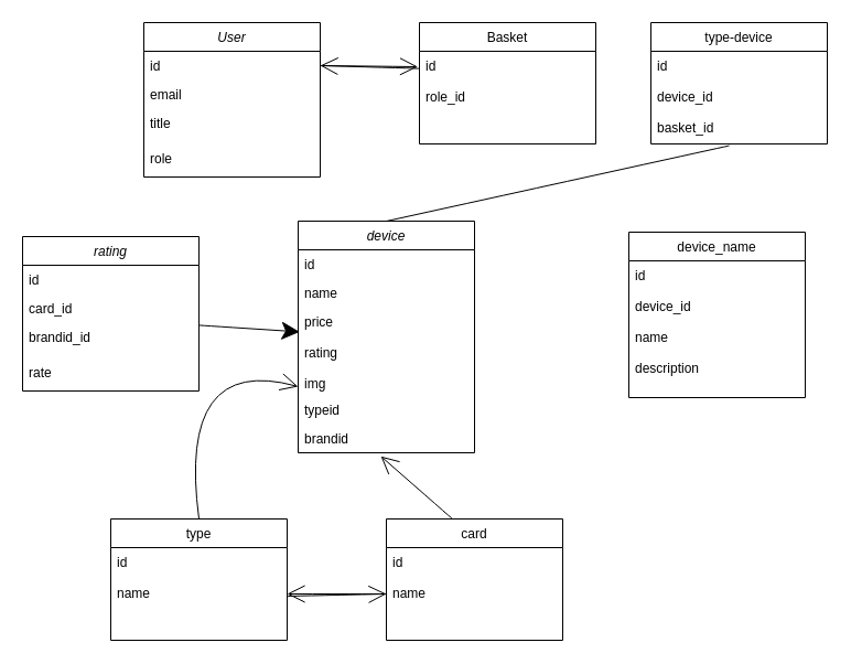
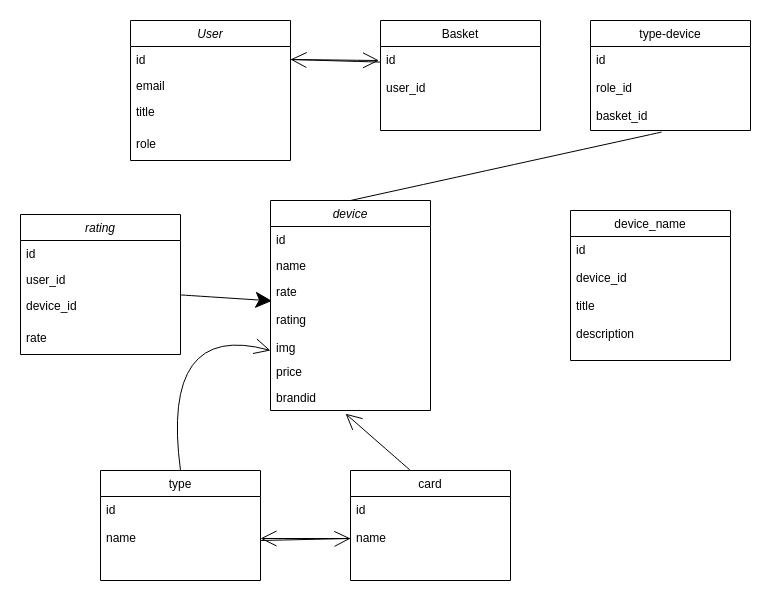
  <mxCell id="0" />
  <mxCell id="1" parent="0" />
  <mxCell id="2" value="User" style="swimlane;fontStyle=2;align=center;verticalAlign=top;childLayout=stackLayout;horizontal=1;startSize=26;horizontalStack=0;resizeParent=1;resizeLast=0;collapsible=1;marginBottom=0;rounded=0;shadow=0;strokeWidth=1;" parent="1" vertex="1"><mxGeometry x="130" y="20" width="160" height="140" as="geometry"><mxRectangle x="220" y="120" width="160" height="26" as="alternateBounds" /></mxGeometry></mxCell>
  <mxCell id="3" value="id" style="text;align=left;verticalAlign=top;spacingLeft=4;spacingRight=4;overflow=hidden;rotatable=0;points=[[0,0.5],[1,0.5]];portConstraint=eastwest;" parent="2" vertex="1"><mxGeometry y="26" width="160" height="26" as="geometry" /></mxCell>
  <mxCell id="4" value="email" style="text;align=left;verticalAlign=top;spacingLeft=4;spacingRight=4;overflow=hidden;rotatable=0;points=[[0,0.5],[1,0.5]];portConstraint=eastwest;rounded=0;shadow=0;html=0;" parent="2" vertex="1"><mxGeometry y="52" width="160" height="26" as="geometry" /></mxCell>
  <mxCell id="5" value="title" style="text;align=left;verticalAlign=top;spacingLeft=4;spacingRight=4;overflow=hidden;rotatable=0;points=[[0,0.5],[1,0.5]];portConstraint=eastwest;rounded=0;shadow=0;html=0;" parent="2" vertex="1"><mxGeometry y="78" width="160" height="32" as="geometry" /></mxCell>
  <mxCell id="6" value="role" style="text;align=left;verticalAlign=top;spacingLeft=4;spacingRight=4;overflow=hidden;rotatable=0;points=[[0,0.5],[1,0.5]];portConstraint=eastwest;" parent="2" vertex="1"><mxGeometry y="110" width="160" height="26" as="geometry" /></mxCell>
  <mxCell id="7" value="Basket" style="swimlane;fontStyle=0;align=center;verticalAlign=top;childLayout=stackLayout;horizontal=1;startSize=26;horizontalStack=0;resizeParent=1;resizeLast=0;collapsible=1;marginBottom=0;rounded=0;shadow=0;strokeWidth=1;" parent="1" vertex="1"><mxGeometry x="380" y="20" width="160" height="110" as="geometry"><mxRectangle x="340" y="380" width="170" height="26" as="alternateBounds" /></mxGeometry></mxCell>
- <mxCell id="8" value="id&#10;&#10;role_id" style="text;align=left;verticalAlign=top;spacingLeft=4;spacingRight=4;overflow=hidden;rotatable=0;points=[[0,0.5],[1,0.5]];portConstraint=eastwest;" parent="7" vertex="1"><mxGeometry y="26" width="160" height="84" as="geometry" /></mxCell>
+ <mxCell id="8" value="id&#10;&#10;user_id" style="text;align=left;verticalAlign=top;spacingLeft=4;spacingRight=4;overflow=hidden;rotatable=0;points=[[0,0.5],[1,0.5]];portConstraint=eastwest;" parent="7" vertex="1"><mxGeometry y="26" width="160" height="84" as="geometry" /></mxCell>
  <mxCell id="9" style="edgeStyle=none;curved=1;rounded=0;orthogonalLoop=1;jettySize=auto;html=1;endArrow=open;startSize=14;endSize=14;sourcePerimeterSpacing=8;targetPerimeterSpacing=8;exitX=1;exitY=0.5;exitDx=0;exitDy=0;entryX=-0.009;entryY=0.167;entryDx=0;entryDy=0;entryPerimeter=0;" parent="1" source="3" target="8" edge="1"><mxGeometry relative="1" as="geometry" /></mxCell>
  <mxCell id="10" value="device" style="swimlane;fontStyle=2;align=center;verticalAlign=top;childLayout=stackLayout;horizontal=1;startSize=26;horizontalStack=0;resizeParent=1;resizeLast=0;collapsible=1;marginBottom=0;rounded=0;shadow=0;strokeWidth=1;" parent="1" vertex="1"><mxGeometry x="270" y="200" width="160" height="210" as="geometry"><mxRectangle x="220" y="120" width="160" height="26" as="alternateBounds" /></mxGeometry></mxCell>
  <mxCell id="11" value="id" style="text;align=left;verticalAlign=top;spacingLeft=4;spacingRight=4;overflow=hidden;rotatable=0;points=[[0,0.5],[1,0.5]];portConstraint=eastwest;" parent="10" vertex="1"><mxGeometry y="26" width="160" height="26" as="geometry" /></mxCell>
  <mxCell id="12" value="name" style="text;align=left;verticalAlign=top;spacingLeft=4;spacingRight=4;overflow=hidden;rotatable=0;points=[[0,0.5],[1,0.5]];portConstraint=eastwest;rounded=0;shadow=0;html=0;" parent="10" vertex="1"><mxGeometry y="52" width="160" height="26" as="geometry" /></mxCell>
- <mxCell id="13" value="price&#10;&#10;rating&#10;&#10;img" style="text;align=left;verticalAlign=top;spacingLeft=4;spacingRight=4;overflow=hidden;rotatable=0;points=[[0,0.5],[1,0.5]];portConstraint=eastwest;rounded=0;shadow=0;html=0;" parent="10" vertex="1"><mxGeometry y="78" width="160" height="80" as="geometry" /></mxCell>
- <mxCell id="14" value="typeid" style="text;align=left;verticalAlign=top;spacingLeft=4;spacingRight=4;overflow=hidden;rotatable=0;points=[[0,0.5],[1,0.5]];portConstraint=eastwest;rounded=0;shadow=0;html=0;" parent="10" vertex="1"><mxGeometry y="158" width="160" height="26" as="geometry" /></mxCell>
+ <mxCell id="13" value="rate&#10;&#10;rating&#10;&#10;img" style="text;align=left;verticalAlign=top;spacingLeft=4;spacingRight=4;overflow=hidden;rotatable=0;points=[[0,0.5],[1,0.5]];portConstraint=eastwest;rounded=0;shadow=0;html=0;" parent="10" vertex="1"><mxGeometry y="78" width="160" height="80" as="geometry" /></mxCell>
+ <mxCell id="14" value="price" style="text;align=left;verticalAlign=top;spacingLeft=4;spacingRight=4;overflow=hidden;rotatable=0;points=[[0,0.5],[1,0.5]];portConstraint=eastwest;rounded=0;shadow=0;html=0;" parent="10" vertex="1"><mxGeometry y="158" width="160" height="26" as="geometry" /></mxCell>
  <mxCell id="15" value="brandid" style="text;align=left;verticalAlign=top;spacingLeft=4;spacingRight=4;overflow=hidden;rotatable=0;points=[[0,0.5],[1,0.5]];portConstraint=eastwest;rounded=0;shadow=0;html=0;" parent="10" vertex="1"><mxGeometry y="184" width="160" height="26" as="geometry" /></mxCell>
  <mxCell id="16" value="type" style="swimlane;fontStyle=0;align=center;verticalAlign=top;childLayout=stackLayout;horizontal=1;startSize=26;horizontalStack=0;resizeParent=1;resizeLast=0;collapsible=1;marginBottom=0;rounded=0;shadow=0;strokeWidth=1;" parent="1" vertex="1"><mxGeometry x="100" y="470" width="160" height="110" as="geometry"><mxRectangle x="340" y="380" width="170" height="26" as="alternateBounds" /></mxGeometry></mxCell>
  <mxCell id="17" value="id&#10;&#10;name" style="text;align=left;verticalAlign=top;spacingLeft=4;spacingRight=4;overflow=hidden;rotatable=0;points=[[0,0.5],[1,0.5]];portConstraint=eastwest;" parent="16" vertex="1"><mxGeometry y="26" width="160" height="84" as="geometry" /></mxCell>
  <mxCell id="18" value="card" style="swimlane;fontStyle=0;align=center;verticalAlign=top;childLayout=stackLayout;horizontal=1;startSize=26;horizontalStack=0;resizeParent=1;resizeLast=0;collapsible=1;marginBottom=0;rounded=0;shadow=0;strokeWidth=1;" parent="1" vertex="1"><mxGeometry x="350" y="470" width="160" height="110" as="geometry"><mxRectangle x="340" y="380" width="170" height="26" as="alternateBounds" /></mxGeometry></mxCell>
  <mxCell id="19" value="" style="edgeStyle=none;orthogonalLoop=1;jettySize=auto;html=1;rounded=0;endArrow=open;startSize=14;endSize=14;sourcePerimeterSpacing=8;targetPerimeterSpacing=8;curved=1;entryX=0.469;entryY=1.123;entryDx=0;entryDy=0;entryPerimeter=0;" parent="18" target="15" edge="1"><mxGeometry width="120" relative="1" as="geometry"><mxPoint x="60" as="sourcePoint" /><mxPoint x="180" as="targetPoint" /><Array as="points" /></mxGeometry></mxCell>
  <mxCell id="20" value="id&#10;&#10;name" style="text;align=left;verticalAlign=top;spacingLeft=4;spacingRight=4;overflow=hidden;rotatable=0;points=[[0,0.5],[1,0.5]];portConstraint=eastwest;" parent="18" vertex="1"><mxGeometry y="26" width="160" height="84" as="geometry" /></mxCell>
  <mxCell id="21" value="" style="edgeStyle=none;orthogonalLoop=1;jettySize=auto;html=1;rounded=0;endArrow=open;startSize=14;endSize=14;sourcePerimeterSpacing=8;targetPerimeterSpacing=8;curved=1;exitX=0.5;exitY=0;exitDx=0;exitDy=0;" parent="1" source="16" edge="1"><mxGeometry width="120" relative="1" as="geometry"><mxPoint x="190" y="450" as="sourcePoint" /><mxPoint x="270" y="350" as="targetPoint" /><Array as="points"><mxPoint x="160" y="320" /></Array></mxGeometry></mxCell>
  <mxCell id="22" value="" style="edgeStyle=none;orthogonalLoop=1;jettySize=auto;html=1;rounded=0;endArrow=open;startSize=14;endSize=14;sourcePerimeterSpacing=8;targetPerimeterSpacing=8;curved=1;entryX=0;entryY=0.5;entryDx=0;entryDy=0;" parent="1" target="20" edge="1"><mxGeometry width="120" relative="1" as="geometry"><mxPoint x="260" y="540" as="sourcePoint" /><mxPoint x="380" y="540" as="targetPoint" /><Array as="points" /></mxGeometry></mxCell>
  <mxCell id="23" value="" style="edgeStyle=none;orthogonalLoop=1;jettySize=auto;html=1;rounded=0;endArrow=open;startSize=14;endSize=14;sourcePerimeterSpacing=8;targetPerimeterSpacing=8;curved=1;exitX=0;exitY=0.5;exitDx=0;exitDy=0;entryX=1;entryY=0.5;entryDx=0;entryDy=0;" parent="1" source="20" target="17" edge="1"><mxGeometry width="120" relative="1" as="geometry"><mxPoint x="340" y="310" as="sourcePoint" /><mxPoint x="460" y="310" as="targetPoint" /><Array as="points" /></mxGeometry></mxCell>
  <mxCell id="24" value="device_name" style="swimlane;fontStyle=0;align=center;verticalAlign=top;childLayout=stackLayout;horizontal=1;startSize=26;horizontalStack=0;resizeParent=1;resizeLast=0;collapsible=1;marginBottom=0;rounded=0;shadow=0;strokeWidth=1;" parent="1" vertex="1"><mxGeometry x="570" y="210" width="160" height="150" as="geometry"><mxRectangle x="340" y="380" width="170" height="26" as="alternateBounds" /></mxGeometry></mxCell>
- <mxCell id="25" value="id&#10;&#10;device_id&#10;&#10;name&#10;&#10;description" style="text;align=left;verticalAlign=top;spacingLeft=4;spacingRight=4;overflow=hidden;rotatable=0;points=[[0,0.5],[1,0.5]];portConstraint=eastwest;" parent="24" vertex="1"><mxGeometry y="26" width="160" height="124" as="geometry" /></mxCell>
+ <mxCell id="25" value="id&#10;&#10;device_id&#10;&#10;title&#10;&#10;description" style="text;align=left;verticalAlign=top;spacingLeft=4;spacingRight=4;overflow=hidden;rotatable=0;points=[[0,0.5],[1,0.5]];portConstraint=eastwest;" parent="24" vertex="1"><mxGeometry y="26" width="160" height="124" as="geometry" /></mxCell>
  <mxCell id="26" value="" style="edgeStyle=none;orthogonalLoop=1;jettySize=auto;html=1;rounded=0;endArrow=open;startSize=14;endSize=14;sourcePerimeterSpacing=8;targetPerimeterSpacing=8;curved=1;entryX=1;entryY=0.5;entryDx=0;entryDy=0;exitX=0.001;exitY=0.186;exitDx=0;exitDy=0;exitPerimeter=0;" parent="1" source="8" target="3" edge="1"><mxGeometry width="120" relative="1" as="geometry"><mxPoint x="320" y="120" as="sourcePoint" /><mxPoint x="440" y="120" as="targetPoint" /><Array as="points" /></mxGeometry></mxCell>
  <mxCell id="27" value="type-device" style="swimlane;fontStyle=0;align=center;verticalAlign=top;childLayout=stackLayout;horizontal=1;startSize=26;horizontalStack=0;resizeParent=1;resizeLast=0;collapsible=1;marginBottom=0;rounded=0;shadow=0;strokeWidth=1;" parent="1" vertex="1"><mxGeometry x="590" y="20" width="160" height="110" as="geometry"><mxRectangle x="340" y="380" width="170" height="26" as="alternateBounds" /></mxGeometry></mxCell>
- <mxCell id="28" value="id&#10;&#10;device_id&#10;&#10;basket_id" style="text;align=left;verticalAlign=top;spacingLeft=4;spacingRight=4;overflow=hidden;rotatable=0;points=[[0,0.5],[1,0.5]];portConstraint=eastwest;" parent="27" vertex="1"><mxGeometry y="26" width="160" height="84" as="geometry" /></mxCell>
+ <mxCell id="28" value="id&#10;&#10;role_id&#10;&#10;basket_id" style="text;align=left;verticalAlign=top;spacingLeft=4;spacingRight=4;overflow=hidden;rotatable=0;points=[[0,0.5],[1,0.5]];portConstraint=eastwest;" parent="27" vertex="1"><mxGeometry y="26" width="160" height="84" as="geometry" /></mxCell>
  <mxCell id="29" value="" style="edgeStyle=none;orthogonalLoop=1;jettySize=auto;html=1;rounded=0;endArrow=none;startSize=14;endSize=14;sourcePerimeterSpacing=8;targetPerimeterSpacing=8;curved=1;exitX=0.444;exitY=1.019;exitDx=0;exitDy=0;exitPerimeter=0;entryX=0.5;entryY=0;entryDx=0;entryDy=0;" parent="1" source="28" target="10" edge="1"><mxGeometry width="120" relative="1" as="geometry"><mxPoint x="440" y="310" as="sourcePoint" /><mxPoint x="560" y="310" as="targetPoint" /><Array as="points" /></mxGeometry></mxCell>
  <mxCell id="30" value="" style="edgeStyle=none;orthogonalLoop=1;jettySize=auto;html=1;rounded=0;endArrow=classic;startSize=14;endSize=14;sourcePerimeterSpacing=8;targetPerimeterSpacing=8;curved=1;exitX=1;exitY=0.075;exitDx=0;exitDy=0;exitPerimeter=0;entryX=0.009;entryY=0.28;entryDx=0;entryDy=0;entryPerimeter=0;" parent="1" source="34" target="13" edge="1"><mxGeometry width="120" relative="1" as="geometry"><mxPoint x="203.04" y="285.992" as="sourcePoint" /><mxPoint x="390" y="300" as="targetPoint" /><Array as="points" /></mxGeometry></mxCell>
  <mxCell id="31" value="rating" style="swimlane;fontStyle=2;align=center;verticalAlign=top;childLayout=stackLayout;horizontal=1;startSize=26;horizontalStack=0;resizeParent=1;resizeLast=0;collapsible=1;marginBottom=0;rounded=0;shadow=0;strokeWidth=1;" parent="1" vertex="1"><mxGeometry x="20" y="214" width="160" height="140" as="geometry"><mxRectangle x="220" y="120" width="160" height="26" as="alternateBounds" /></mxGeometry></mxCell>
  <mxCell id="32" value="id" style="text;align=left;verticalAlign=top;spacingLeft=4;spacingRight=4;overflow=hidden;rotatable=0;points=[[0,0.5],[1,0.5]];portConstraint=eastwest;" parent="31" vertex="1"><mxGeometry y="26" width="160" height="26" as="geometry" /></mxCell>
- <mxCell id="33" value="card_id" style="text;align=left;verticalAlign=top;spacingLeft=4;spacingRight=4;overflow=hidden;rotatable=0;points=[[0,0.5],[1,0.5]];portConstraint=eastwest;rounded=0;shadow=0;html=0;" parent="31" vertex="1"><mxGeometry y="52" width="160" height="26" as="geometry" /></mxCell>
- <mxCell id="34" value="brandid_id" style="text;align=left;verticalAlign=top;spacingLeft=4;spacingRight=4;overflow=hidden;rotatable=0;points=[[0,0.5],[1,0.5]];portConstraint=eastwest;rounded=0;shadow=0;html=0;" parent="31" vertex="1"><mxGeometry y="78" width="160" height="32" as="geometry" /></mxCell>
+ <mxCell id="33" value="user_id" style="text;align=left;verticalAlign=top;spacingLeft=4;spacingRight=4;overflow=hidden;rotatable=0;points=[[0,0.5],[1,0.5]];portConstraint=eastwest;rounded=0;shadow=0;html=0;" parent="31" vertex="1"><mxGeometry y="52" width="160" height="26" as="geometry" /></mxCell>
+ <mxCell id="34" value="device_id" style="text;align=left;verticalAlign=top;spacingLeft=4;spacingRight=4;overflow=hidden;rotatable=0;points=[[0,0.5],[1,0.5]];portConstraint=eastwest;rounded=0;shadow=0;html=0;" parent="31" vertex="1"><mxGeometry y="78" width="160" height="32" as="geometry" /></mxCell>
  <mxCell id="35" value="rate" style="text;align=left;verticalAlign=top;spacingLeft=4;spacingRight=4;overflow=hidden;rotatable=0;points=[[0,0.5],[1,0.5]];portConstraint=eastwest;" parent="31" vertex="1"><mxGeometry y="110" width="160" height="26" as="geometry" /></mxCell>
